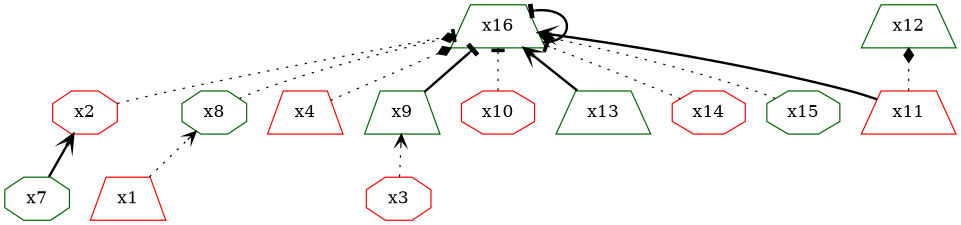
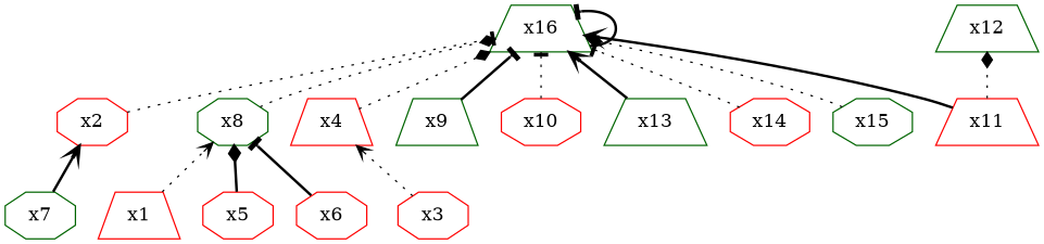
  digraph {
    rankdir=BT
    node [color=red shape=octagon]
    edge [arrowhead=tee style=dotted]
    x1 [shape=trapezium]
    x8 [color=darkgreen]
    x16 [color=darkgreen shape=trapezium]
    x2
    x4 [shape=trapezium]
    x3
+   x5
+   x6
    x7 [color=darkgreen]
    x9 [color=darkgreen shape=trapezium]
    x10
    x11 [shape=trapezium]
    x12 [color=darkgreen shape=trapezium]
    x13 [color=darkgreen shape=trapezium]
    x14
    x15 [color=darkgreen]
    x1 -> x8 [arrowhead=vee]
    x8 -> x16 [arrowhead=diamond]
    x16 -> x16 [style=bold]
    x2 -> x16
    x4 -> x16 [arrowhead=diamond]
-   x3 -> x9 [arrowhead=vee]
+   x3 -> x4 [arrowhead=vee]
+   x5 -> x8 [arrowhead=diamond style=bold]
+   x6 -> x8 [style=bold]
    x7 -> x2 [arrowhead=vee style=bold]
    x9 -> x16 [style=bold]
    x10 -> x16
    x11 -> x16 [arrowhead=vee style=bold]
    x11 -> x12 [arrowhead=diamond]
    x13 -> x16 [arrowhead=vee style=bold]
    x14 -> x16
    x15 -> x16 [arrowhead=diamond]
  }
